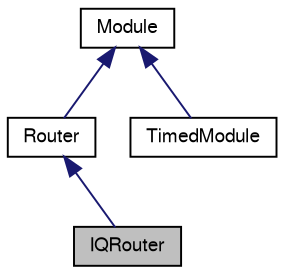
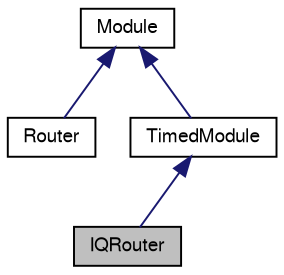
  digraph {
    node [color=black fontname=FreeSans fontsize=10 shape=record]
    edge [color=midnightblue dir=back fontname=FreeSans fontsize=10 labelfontname=FreeSans labelfontsize=10 style=solid]
    n1 [fillcolor=grey75 fontcolor=black height=0.2 label=IQRouter style=filled width=0.4]
    n2 [height=0.2 label=Router width=0.4]
    n3 [height=0.2 label=TimedModule width=0.4]
    n4 [height=0.2 label=Module width=0.4]
-   n2 -> n1
+   n3 -> n1
    n4 -> n2
    n4 -> n3
  }
